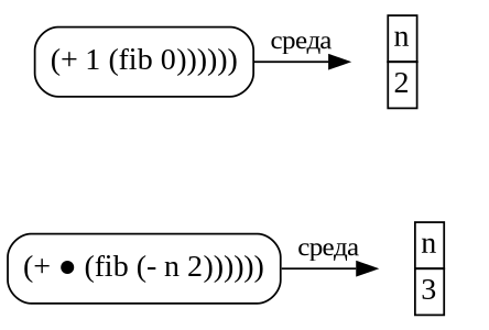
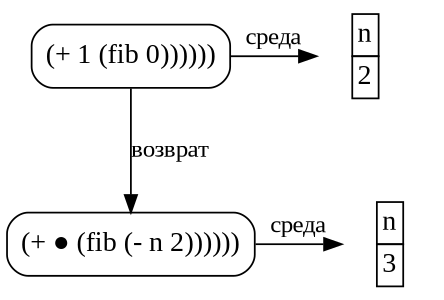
  digraph {
    fontname="Liberation Serif"
    node [fontname="Liberation Serif" fontsize=16 shape=rect style=rounded]
    edge [fontname="Liberation Serif"]
    n1 [label="(+ 1 (fib 0))))))\n"]
    n2 [label=<       <table border="0" cellborder="1" cellspacing="0">       <tr><td>n</td></tr>       <tr><td>2</td></tr>       </table>     > shape=none]
    n3 [label="(+ ● (fib (- n 2))))))\n"]
    n4 [label=<       <table border="0" cellborder="1" cellspacing="0">       <tr><td>n</td></tr>       <tr><td>3</td></tr>       </table>     > shape=none]
    subgraph sub_1 {
      rank=same
      n1
      n2
    }
    subgraph sub_2 {
      rank=same
      n3
      n4
    }
    n1 -> n2 [label="среда"]
+   n1 -> n3 [label="возврат"]
    n3 -> n4 [label="среда"]
  }
